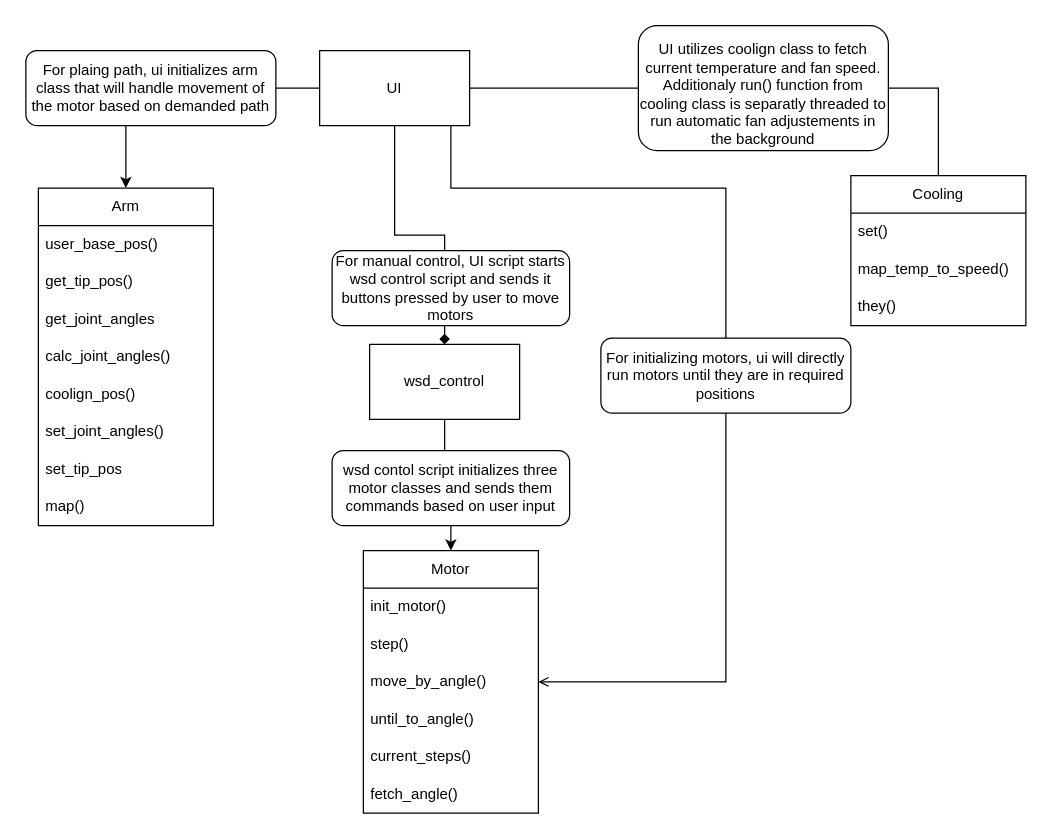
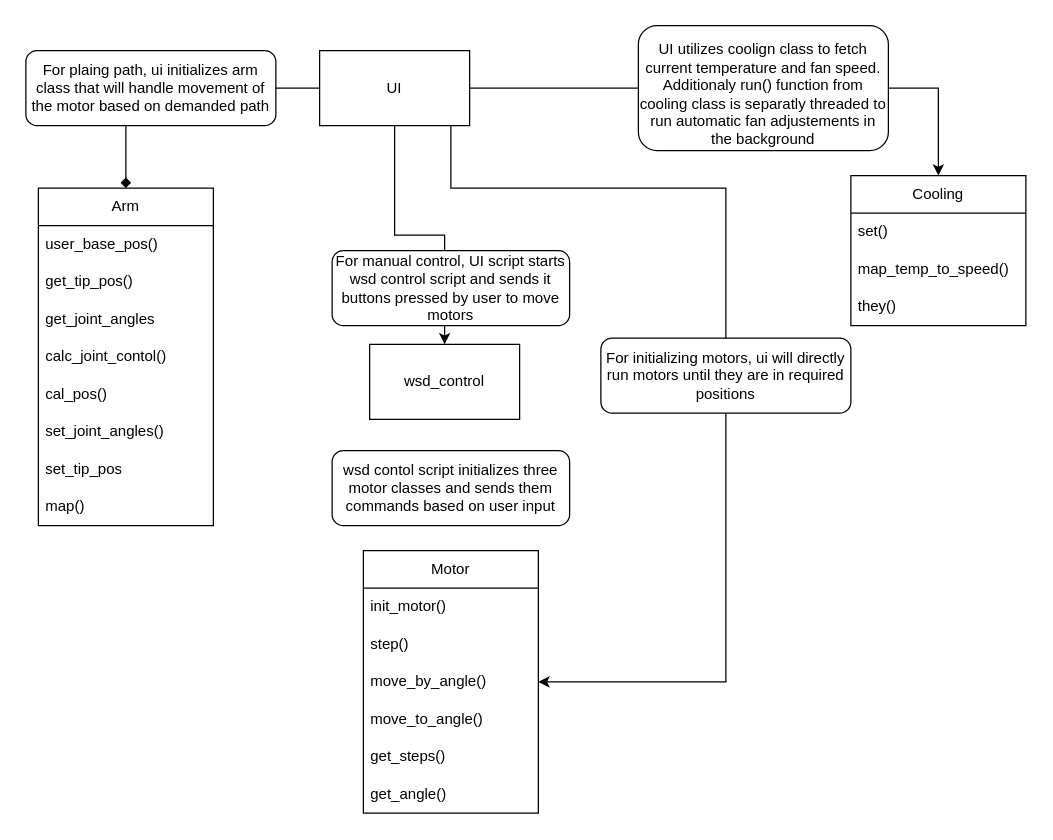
  <mxCell id="0" />
  <mxCell id="1" parent="0" />
  <mxCell id="2" value="Motor" style="swimlane;fontStyle=0;childLayout=stackLayout;horizontal=1;startSize=30;horizontalStack=0;resizeParent=1;resizeParentMax=0;resizeLast=0;collapsible=1;marginBottom=0;whiteSpace=wrap;html=1;" vertex="1" parent="1"><mxGeometry x="290" y="440" width="140" height="210" as="geometry" /></mxCell>
  <mxCell id="3" value="init_motor()" style="text;strokeColor=none;fillColor=none;align=left;verticalAlign=middle;spacingLeft=4;spacingRight=4;overflow=hidden;points=[[0,0.5],[1,0.5]];portConstraint=eastwest;rotatable=0;whiteSpace=wrap;html=1;" vertex="1" parent="2"><mxGeometry y="30" width="140" height="30" as="geometry" /></mxCell>
  <mxCell id="4" value="step()" style="text;strokeColor=none;fillColor=none;align=left;verticalAlign=middle;spacingLeft=4;spacingRight=4;overflow=hidden;points=[[0,0.5],[1,0.5]];portConstraint=eastwest;rotatable=0;whiteSpace=wrap;html=1;" vertex="1" parent="2"><mxGeometry y="60" width="140" height="30" as="geometry" /></mxCell>
  <mxCell id="5" value="move_by_angle()" style="text;strokeColor=none;fillColor=none;align=left;verticalAlign=middle;spacingLeft=4;spacingRight=4;overflow=hidden;points=[[0,0.5],[1,0.5]];portConstraint=eastwest;rotatable=0;whiteSpace=wrap;html=1;" vertex="1" parent="2"><mxGeometry y="90" width="140" height="30" as="geometry" /></mxCell>
- <mxCell id="6" value="until_to_angle()" style="text;strokeColor=none;fillColor=none;align=left;verticalAlign=middle;spacingLeft=4;spacingRight=4;overflow=hidden;points=[[0,0.5],[1,0.5]];portConstraint=eastwest;rotatable=0;whiteSpace=wrap;html=1;" vertex="1" parent="2"><mxGeometry y="120" width="140" height="30" as="geometry" /></mxCell>
- <mxCell id="7" value="current_steps()" style="text;strokeColor=none;fillColor=none;align=left;verticalAlign=middle;spacingLeft=4;spacingRight=4;overflow=hidden;points=[[0,0.5],[1,0.5]];portConstraint=eastwest;rotatable=0;whiteSpace=wrap;html=1;" vertex="1" parent="2"><mxGeometry y="150" width="140" height="30" as="geometry" /></mxCell>
- <mxCell id="8" value="fetch_angle()" style="text;strokeColor=none;fillColor=none;align=left;verticalAlign=middle;spacingLeft=4;spacingRight=4;overflow=hidden;points=[[0,0.5],[1,0.5]];portConstraint=eastwest;rotatable=0;whiteSpace=wrap;html=1;" vertex="1" parent="2"><mxGeometry y="180" width="140" height="30" as="geometry" /></mxCell>
+ <mxCell id="6" value="move_to_angle()" style="text;strokeColor=none;fillColor=none;align=left;verticalAlign=middle;spacingLeft=4;spacingRight=4;overflow=hidden;points=[[0,0.5],[1,0.5]];portConstraint=eastwest;rotatable=0;whiteSpace=wrap;html=1;" vertex="1" parent="2"><mxGeometry y="120" width="140" height="30" as="geometry" /></mxCell>
+ <mxCell id="7" value="get_steps()" style="text;strokeColor=none;fillColor=none;align=left;verticalAlign=middle;spacingLeft=4;spacingRight=4;overflow=hidden;points=[[0,0.5],[1,0.5]];portConstraint=eastwest;rotatable=0;whiteSpace=wrap;html=1;" vertex="1" parent="2"><mxGeometry y="150" width="140" height="30" as="geometry" /></mxCell>
+ <mxCell id="8" value="get_angle()" style="text;strokeColor=none;fillColor=none;align=left;verticalAlign=middle;spacingLeft=4;spacingRight=4;overflow=hidden;points=[[0,0.5],[1,0.5]];portConstraint=eastwest;rotatable=0;whiteSpace=wrap;html=1;" vertex="1" parent="2"><mxGeometry y="180" width="140" height="30" as="geometry" /></mxCell>
  <mxCell id="9" value="Cooling" style="swimlane;fontStyle=0;childLayout=stackLayout;horizontal=1;startSize=30;horizontalStack=0;resizeParent=1;resizeParentMax=0;resizeLast=0;collapsible=1;marginBottom=0;whiteSpace=wrap;html=1;" vertex="1" parent="1"><mxGeometry x="680" y="140" width="140" height="120" as="geometry" /></mxCell>
  <mxCell id="10" value="set()" style="text;strokeColor=none;fillColor=none;align=left;verticalAlign=middle;spacingLeft=4;spacingRight=4;overflow=hidden;points=[[0,0.5],[1,0.5]];portConstraint=eastwest;rotatable=0;whiteSpace=wrap;html=1;" vertex="1" parent="9"><mxGeometry y="30" width="140" height="30" as="geometry" /></mxCell>
  <mxCell id="11" value="map_temp_to_speed()" style="text;strokeColor=none;fillColor=none;align=left;verticalAlign=middle;spacingLeft=4;spacingRight=4;overflow=hidden;points=[[0,0.5],[1,0.5]];portConstraint=eastwest;rotatable=0;whiteSpace=wrap;html=1;" vertex="1" parent="9"><mxGeometry y="60" width="140" height="30" as="geometry" /></mxCell>
  <mxCell id="12" value="they()" style="text;strokeColor=none;fillColor=none;align=left;verticalAlign=middle;spacingLeft=4;spacingRight=4;overflow=hidden;points=[[0,0.5],[1,0.5]];portConstraint=eastwest;rotatable=0;whiteSpace=wrap;html=1;" vertex="1" parent="9"><mxGeometry y="90" width="140" height="30" as="geometry" /></mxCell>
- <mxCell id="13" style="edgeStyle=orthogonalEdgeStyle;rounded=0;orthogonalLoop=1;jettySize=auto;html=1;entryX=0.5;entryY=0;entryDx=0;entryDy=0;exitX=0.5;exitY=1;exitDx=0;exitDy=0;" edge="1" parent="1" source="19" target="2"><mxGeometry relative="1" as="geometry"><mxPoint x="240" y="250" as="sourcePoint" /></mxGeometry></mxCell>
- <mxCell id="14" style="edgeStyle=orthogonalEdgeStyle;rounded=0;orthogonalLoop=1;jettySize=auto;html=1;entryX=0.5;entryY=0;entryDx=0;entryDy=0;endArrow=diamond;" edge="1" parent="1" source="18" target="19"><mxGeometry relative="1" as="geometry"><mxPoint x="240" y="220" as="targetPoint" /></mxGeometry></mxCell>
- <mxCell id="15" style="edgeStyle=orthogonalEdgeStyle;rounded=0;orthogonalLoop=1;jettySize=auto;html=1;entryX=0.5;entryY=0;entryDx=0;entryDy=0;endArrow=none;" edge="1" parent="1" source="18" target="9"><mxGeometry relative="1" as="geometry"><Array as="points"><mxPoint x="750" y="70" /></Array></mxGeometry></mxCell>
- <mxCell id="16" style="edgeStyle=orthogonalEdgeStyle;rounded=0;orthogonalLoop=1;jettySize=auto;html=1;entryX=0.5;entryY=0;entryDx=0;entryDy=0;" edge="1" parent="1" source="18" target="26"><mxGeometry relative="1" as="geometry" /></mxCell>
- <mxCell id="17" style="edgeStyle=orthogonalEdgeStyle;rounded=0;orthogonalLoop=1;jettySize=auto;html=1;entryX=1;entryY=0.5;entryDx=0;entryDy=0;endArrow=open;" edge="1" parent="1" source="18" target="5"><mxGeometry relative="1" as="geometry"><Array as="points"><mxPoint x="360" y="150" /><mxPoint x="580" y="150" /><mxPoint x="580" y="545" /></Array></mxGeometry></mxCell>
+ <mxCell id="14" style="edgeStyle=orthogonalEdgeStyle;rounded=0;orthogonalLoop=1;jettySize=auto;html=1;entryX=0.5;entryY=0;entryDx=0;entryDy=0;" edge="1" parent="1" source="18" target="19"><mxGeometry relative="1" as="geometry"><mxPoint x="240" y="220" as="targetPoint" /></mxGeometry></mxCell>
+ <mxCell id="15" style="edgeStyle=orthogonalEdgeStyle;rounded=0;orthogonalLoop=1;jettySize=auto;html=1;entryX=0.5;entryY=0;entryDx=0;entryDy=0;" edge="1" parent="1" source="18" target="9"><mxGeometry relative="1" as="geometry"><Array as="points"><mxPoint x="750" y="70" /></Array></mxGeometry></mxCell>
+ <mxCell id="16" style="edgeStyle=orthogonalEdgeStyle;rounded=0;orthogonalLoop=1;jettySize=auto;html=1;entryX=0.5;entryY=0;entryDx=0;entryDy=0;endArrow=diamond;" edge="1" parent="1" source="18" target="26"><mxGeometry relative="1" as="geometry" /></mxCell>
+ <mxCell id="17" style="edgeStyle=orthogonalEdgeStyle;rounded=0;orthogonalLoop=1;jettySize=auto;html=1;entryX=1;entryY=0.5;entryDx=0;entryDy=0;" edge="1" parent="1" source="18" target="5"><mxGeometry relative="1" as="geometry"><Array as="points"><mxPoint x="360" y="150" /><mxPoint x="580" y="150" /><mxPoint x="580" y="545" /></Array></mxGeometry></mxCell>
  <mxCell id="18" value="UI" style="rounded=0;whiteSpace=wrap;html=1;" vertex="1" parent="1"><mxGeometry x="255" y="40" width="120" height="60" as="geometry" /></mxCell>
  <mxCell id="19" value="wsd_control" style="rounded=0;whiteSpace=wrap;html=1;" vertex="1" parent="1"><mxGeometry x="295" y="275" width="120" height="60" as="geometry" /></mxCell>
  <mxCell id="20" value="" style="group" vertex="1" connectable="0" parent="1"><mxGeometry x="510" y="20" width="200" height="100" as="geometry" /></mxCell>
  <mxCell id="21" value="" style="rounded=1;whiteSpace=wrap;html=1;" vertex="1" parent="20"><mxGeometry width="200" height="100" as="geometry" /></mxCell>
  <mxCell id="22" value="UI utilizes coolign class to fetch current temperature and fan speed. Additionaly run() function from cooling class is separatly threaded to run automatic fan adjustements in the background" style="text;html=1;align=center;verticalAlign=middle;whiteSpace=wrap;rounded=0;" vertex="1" parent="20"><mxGeometry y="40" width="200" height="30" as="geometry" /></mxCell>
  <mxCell id="23" value="For manual control, UI script starts wsd control script and sends it buttons pressed by user to move motors" style="rounded=1;whiteSpace=wrap;html=1;" vertex="1" parent="1"><mxGeometry x="265" y="200" width="190" height="60" as="geometry" /></mxCell>
  <mxCell id="24" value="wsd contol script initializes three motor classes and sends them commands based on user input" style="rounded=1;whiteSpace=wrap;html=1;" vertex="1" parent="1"><mxGeometry x="265" y="360" width="190" height="60" as="geometry" /></mxCell>
  <mxCell id="25" value="For plaing path, ui initializes arm class that will handle movement of the motor based on demanded path" style="rounded=1;whiteSpace=wrap;html=1;" vertex="1" parent="1"><mxGeometry x="20" y="40" width="200" height="60" as="geometry" /></mxCell>
  <mxCell id="26" value="Arm" style="swimlane;fontStyle=0;childLayout=stackLayout;horizontal=1;startSize=30;horizontalStack=0;resizeParent=1;resizeParentMax=0;resizeLast=0;collapsible=1;marginBottom=0;whiteSpace=wrap;html=1;" vertex="1" parent="1"><mxGeometry x="30" y="150" width="140" height="270" as="geometry" /></mxCell>
  <mxCell id="27" value="user_base_pos()&lt;span style=&quot;white-space: pre;&quot;&gt;&#09;&lt;/span&gt;" style="text;strokeColor=none;fillColor=none;align=left;verticalAlign=middle;spacingLeft=4;spacingRight=4;overflow=hidden;points=[[0,0.5],[1,0.5]];portConstraint=eastwest;rotatable=0;whiteSpace=wrap;html=1;" vertex="1" parent="26"><mxGeometry y="30" width="140" height="30" as="geometry" /></mxCell>
  <mxCell id="28" value="get_tip_pos()" style="text;strokeColor=none;fillColor=none;align=left;verticalAlign=middle;spacingLeft=4;spacingRight=4;overflow=hidden;points=[[0,0.5],[1,0.5]];portConstraint=eastwest;rotatable=0;whiteSpace=wrap;html=1;" vertex="1" parent="26"><mxGeometry y="60" width="140" height="30" as="geometry" /></mxCell>
  <mxCell id="29" value="get_joint_angles" style="text;strokeColor=none;fillColor=none;align=left;verticalAlign=middle;spacingLeft=4;spacingRight=4;overflow=hidden;points=[[0,0.5],[1,0.5]];portConstraint=eastwest;rotatable=0;whiteSpace=wrap;html=1;" vertex="1" parent="26"><mxGeometry y="90" width="140" height="30" as="geometry" /></mxCell>
- <mxCell id="30" value="calc_joint_angles()" style="text;strokeColor=none;fillColor=none;align=left;verticalAlign=middle;spacingLeft=4;spacingRight=4;overflow=hidden;points=[[0,0.5],[1,0.5]];portConstraint=eastwest;rotatable=0;whiteSpace=wrap;html=1;" vertex="1" parent="26"><mxGeometry y="120" width="140" height="30" as="geometry" /></mxCell>
- <mxCell id="31" value="coolign_pos()" style="text;strokeColor=none;fillColor=none;align=left;verticalAlign=middle;spacingLeft=4;spacingRight=4;overflow=hidden;points=[[0,0.5],[1,0.5]];portConstraint=eastwest;rotatable=0;whiteSpace=wrap;html=1;" vertex="1" parent="26"><mxGeometry y="150" width="140" height="30" as="geometry" /></mxCell>
+ <mxCell id="30" value="calc_joint_contol()" style="text;strokeColor=none;fillColor=none;align=left;verticalAlign=middle;spacingLeft=4;spacingRight=4;overflow=hidden;points=[[0,0.5],[1,0.5]];portConstraint=eastwest;rotatable=0;whiteSpace=wrap;html=1;" vertex="1" parent="26"><mxGeometry y="120" width="140" height="30" as="geometry" /></mxCell>
+ <mxCell id="31" value="cal_pos()" style="text;strokeColor=none;fillColor=none;align=left;verticalAlign=middle;spacingLeft=4;spacingRight=4;overflow=hidden;points=[[0,0.5],[1,0.5]];portConstraint=eastwest;rotatable=0;whiteSpace=wrap;html=1;" vertex="1" parent="26"><mxGeometry y="150" width="140" height="30" as="geometry" /></mxCell>
  <mxCell id="32" value="set_joint_angles()&lt;span style=&quot;white-space: pre;&quot;&gt;&#09;&lt;/span&gt;" style="text;strokeColor=none;fillColor=none;align=left;verticalAlign=middle;spacingLeft=4;spacingRight=4;overflow=hidden;points=[[0,0.5],[1,0.5]];portConstraint=eastwest;rotatable=0;whiteSpace=wrap;html=1;" vertex="1" parent="26"><mxGeometry y="180" width="140" height="30" as="geometry" /></mxCell>
  <mxCell id="33" value="set_tip_pos" style="text;strokeColor=none;fillColor=none;align=left;verticalAlign=middle;spacingLeft=4;spacingRight=4;overflow=hidden;points=[[0,0.5],[1,0.5]];portConstraint=eastwest;rotatable=0;whiteSpace=wrap;html=1;" vertex="1" parent="26"><mxGeometry y="210" width="140" height="30" as="geometry" /></mxCell>
  <mxCell id="34" value="map()" style="text;strokeColor=none;fillColor=none;align=left;verticalAlign=middle;spacingLeft=4;spacingRight=4;overflow=hidden;points=[[0,0.5],[1,0.5]];portConstraint=eastwest;rotatable=0;whiteSpace=wrap;html=1;" vertex="1" parent="26"><mxGeometry y="240" width="140" height="30" as="geometry" /></mxCell>
  <mxCell id="35" value="For initializing motors, ui will directly run motors until they are in required positions" style="rounded=1;whiteSpace=wrap;html=1;" vertex="1" parent="1"><mxGeometry x="480" y="270" width="200" height="60" as="geometry" /></mxCell>
